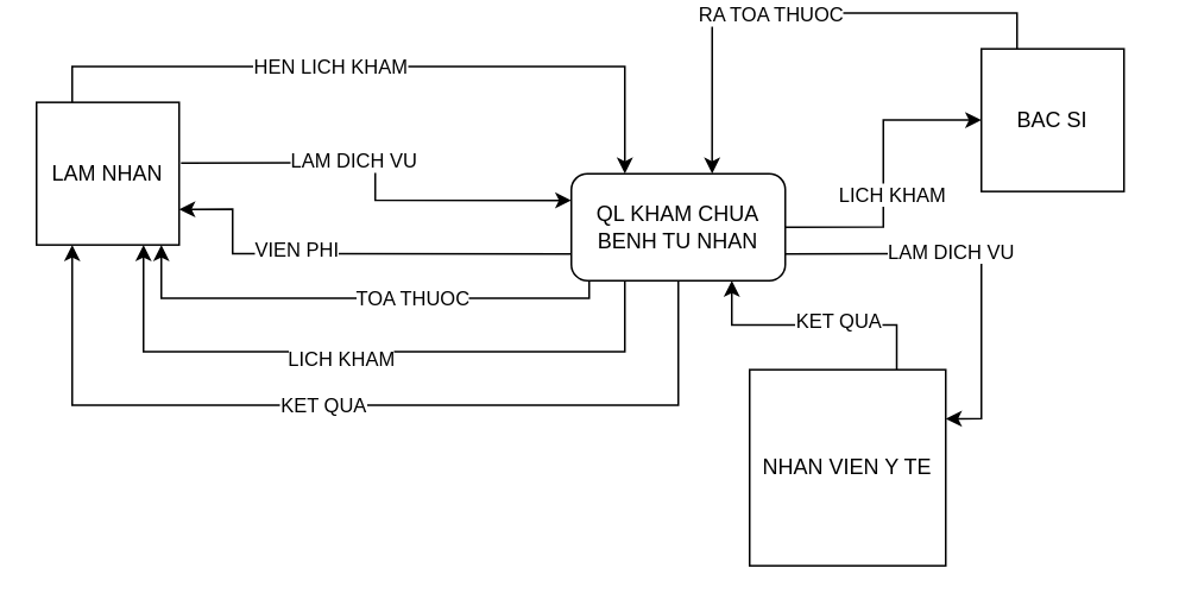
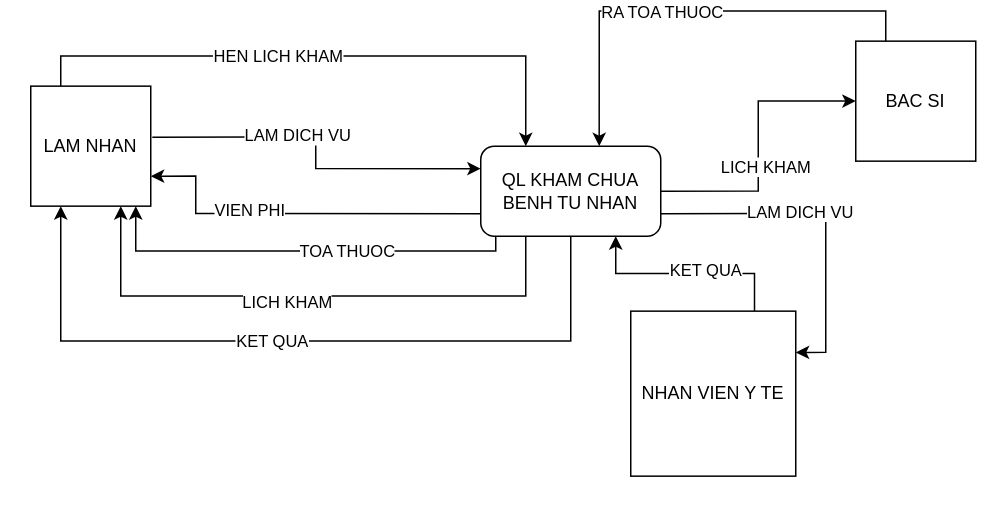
  <mxCell id="0" />
  <mxCell id="1" parent="0" />
  <mxCell id="2" style="edgeStyle=orthogonalEdgeStyle;rounded=0;orthogonalLoop=1;jettySize=auto;html=1;exitX=0.25;exitY=0;exitDx=0;exitDy=0;entryX=0.658;entryY=0;entryDx=0;entryDy=0;entryPerimeter=0;" edge="1" parent="1" source="4" target="22"><mxGeometry relative="1" as="geometry" /></mxCell>
  <mxCell id="3" value="RA TOA THUOC" style="edgeLabel;html=1;align=center;verticalAlign=middle;resizable=0;points=[];" vertex="1" connectable="0" parent="2"><mxGeometry x="0.128" y="1" relative="1" as="geometry"><mxPoint as="offset" /></mxGeometry></mxCell>
- <mxCell id="4" value="BAC SI" style="whiteSpace=wrap;html=1;aspect=fixed;" vertex="1" parent="1"><mxGeometry x="550" y="20.94" width="80" height="80" as="geometry" /></mxCell>
+ <mxCell id="4" value="BAC SI" style="whiteSpace=wrap;html=1;aspect=fixed;" vertex="1" parent="1"><mxGeometry x="570" y="20.94" width="80" height="80" as="geometry" /></mxCell>
  <mxCell id="5" style="edgeStyle=orthogonalEdgeStyle;rounded=0;orthogonalLoop=1;jettySize=auto;html=1;exitX=0.25;exitY=0;exitDx=0;exitDy=0;entryX=0.25;entryY=0;entryDx=0;entryDy=0;" edge="1" parent="1" source="9" target="22"><mxGeometry relative="1" as="geometry" /></mxCell>
  <mxCell id="6" value="HEN LICH KHAM" style="edgeLabel;html=1;align=center;verticalAlign=middle;resizable=0;points=[];" vertex="1" connectable="0" parent="5"><mxGeometry x="-0.154" relative="1" as="geometry"><mxPoint as="offset" /></mxGeometry></mxCell>
  <mxCell id="7" style="edgeStyle=orthogonalEdgeStyle;rounded=0;orthogonalLoop=1;jettySize=auto;html=1;exitX=1.013;exitY=0.425;exitDx=0;exitDy=0;entryX=0;entryY=0.25;entryDx=0;entryDy=0;exitPerimeter=0;" edge="1" parent="1" source="9" target="22"><mxGeometry relative="1" as="geometry" /></mxCell>
  <mxCell id="8" value="LAM DICH VU" style="edgeLabel;html=1;align=center;verticalAlign=middle;resizable=0;points=[];" vertex="1" connectable="0" parent="7"><mxGeometry x="-0.2" y="1" relative="1" as="geometry"><mxPoint as="offset" /></mxGeometry></mxCell>
  <mxCell id="9" value="LAM NHAN" style="whiteSpace=wrap;html=1;aspect=fixed;" vertex="1" parent="1"><mxGeometry x="20" y="50.94" width="80" height="80" as="geometry" /></mxCell>
  <mxCell id="10" style="edgeStyle=orthogonalEdgeStyle;rounded=0;orthogonalLoop=1;jettySize=auto;html=1;exitX=0.25;exitY=1;exitDx=0;exitDy=0;entryX=0.75;entryY=1;entryDx=0;entryDy=0;" edge="1" parent="1" source="22" target="9"><mxGeometry relative="1" as="geometry"><Array as="points"><mxPoint x="350" y="190.94" /><mxPoint x="80" y="190.94" /></Array></mxGeometry></mxCell>
  <mxCell id="11" value="LICH KHAM" style="edgeLabel;html=1;align=center;verticalAlign=middle;resizable=0;points=[];" vertex="1" connectable="0" parent="10"><mxGeometry x="0.076" y="4" relative="1" as="geometry"><mxPoint as="offset" /></mxGeometry></mxCell>
  <mxCell id="12" style="edgeStyle=orthogonalEdgeStyle;rounded=0;orthogonalLoop=1;jettySize=auto;html=1;exitX=0.5;exitY=1;exitDx=0;exitDy=0;entryX=0.25;entryY=1;entryDx=0;entryDy=0;" edge="1" parent="1" source="22" target="9"><mxGeometry relative="1" as="geometry"><Array as="points"><mxPoint x="380" y="220.94" /><mxPoint x="40" y="220.94" /></Array></mxGeometry></mxCell>
  <mxCell id="13" value="KET QUA" style="edgeLabel;html=1;align=center;verticalAlign=middle;resizable=0;points=[];" vertex="1" connectable="0" parent="12"><mxGeometry x="0.075" relative="1" as="geometry"><mxPoint as="offset" /></mxGeometry></mxCell>
  <mxCell id="14" style="edgeStyle=orthogonalEdgeStyle;rounded=0;orthogonalLoop=1;jettySize=auto;html=1;exitX=1;exitY=0.5;exitDx=0;exitDy=0;" edge="1" parent="1" source="22" target="4"><mxGeometry relative="1" as="geometry" /></mxCell>
  <mxCell id="15" value="LICH KHAM" style="edgeLabel;html=1;align=center;verticalAlign=middle;resizable=0;points=[];" vertex="1" connectable="0" parent="14"><mxGeometry x="-0.143" y="-4" relative="1" as="geometry"><mxPoint as="offset" /></mxGeometry></mxCell>
  <mxCell id="16" style="edgeStyle=orthogonalEdgeStyle;rounded=0;orthogonalLoop=1;jettySize=auto;html=1;exitX=1;exitY=0.75;exitDx=0;exitDy=0;entryX=1;entryY=0.25;entryDx=0;entryDy=0;" edge="1" parent="1" source="22" target="25"><mxGeometry relative="1" as="geometry" /></mxCell>
  <mxCell id="17" value="LAM DICH VU" style="edgeLabel;html=1;align=center;verticalAlign=middle;resizable=0;points=[];" vertex="1" connectable="0" parent="16"><mxGeometry x="-0.165" y="1" relative="1" as="geometry"><mxPoint as="offset" /></mxGeometry></mxCell>
  <mxCell id="18" style="edgeStyle=orthogonalEdgeStyle;rounded=0;orthogonalLoop=1;jettySize=auto;html=1;" edge="1" parent="1" source="22"><mxGeometry relative="1" as="geometry"><mxPoint x="330" y="160.94" as="sourcePoint" /><mxPoint x="90" y="130.94" as="targetPoint" /><Array as="points"><mxPoint x="330" y="160.94" /><mxPoint x="90" y="160.94" /></Array></mxGeometry></mxCell>
  <mxCell id="19" value="TOA THUOC" style="edgeLabel;html=1;align=center;verticalAlign=middle;resizable=0;points=[];" vertex="1" connectable="0" parent="18"><mxGeometry x="-0.219" relative="1" as="geometry"><mxPoint as="offset" /></mxGeometry></mxCell>
  <mxCell id="20" style="edgeStyle=orthogonalEdgeStyle;rounded=0;orthogonalLoop=1;jettySize=auto;html=1;exitX=0;exitY=0.75;exitDx=0;exitDy=0;entryX=1;entryY=0.75;entryDx=0;entryDy=0;" edge="1" parent="1" source="22" target="9"><mxGeometry relative="1" as="geometry"><Array as="points"><mxPoint x="130" y="135.94" /><mxPoint x="130" y="110.94" /></Array></mxGeometry></mxCell>
  <mxCell id="21" value="VIEN PHI" style="edgeLabel;html=1;align=center;verticalAlign=middle;resizable=0;points=[];" vertex="1" connectable="0" parent="20"><mxGeometry x="0.268" y="-2" relative="1" as="geometry"><mxPoint as="offset" /></mxGeometry></mxCell>
  <mxCell id="22" value="QL KHAM CHUA BENH TU NHAN" style="rounded=1;whiteSpace=wrap;html=1;" vertex="1" parent="1"><mxGeometry x="320" y="90.94" width="120" height="60" as="geometry" /></mxCell>
  <mxCell id="23" style="edgeStyle=orthogonalEdgeStyle;rounded=0;orthogonalLoop=1;jettySize=auto;html=1;exitX=0.75;exitY=0;exitDx=0;exitDy=0;entryX=0.75;entryY=1;entryDx=0;entryDy=0;" edge="1" parent="1" source="25" target="22"><mxGeometry relative="1" as="geometry" /></mxCell>
  <mxCell id="24" value="KET QUA" style="edgeLabel;html=1;align=center;verticalAlign=middle;resizable=0;points=[];" vertex="1" connectable="0" parent="23"><mxGeometry x="-0.17" y="-2" relative="1" as="geometry"><mxPoint x="1" as="offset" /></mxGeometry></mxCell>
  <mxCell id="25" value="NHAN VIEN Y TE" style="whiteSpace=wrap;html=1;aspect=fixed;" vertex="1" parent="1"><mxGeometry x="420" y="200.94" width="110" height="110" as="geometry" /></mxCell>
